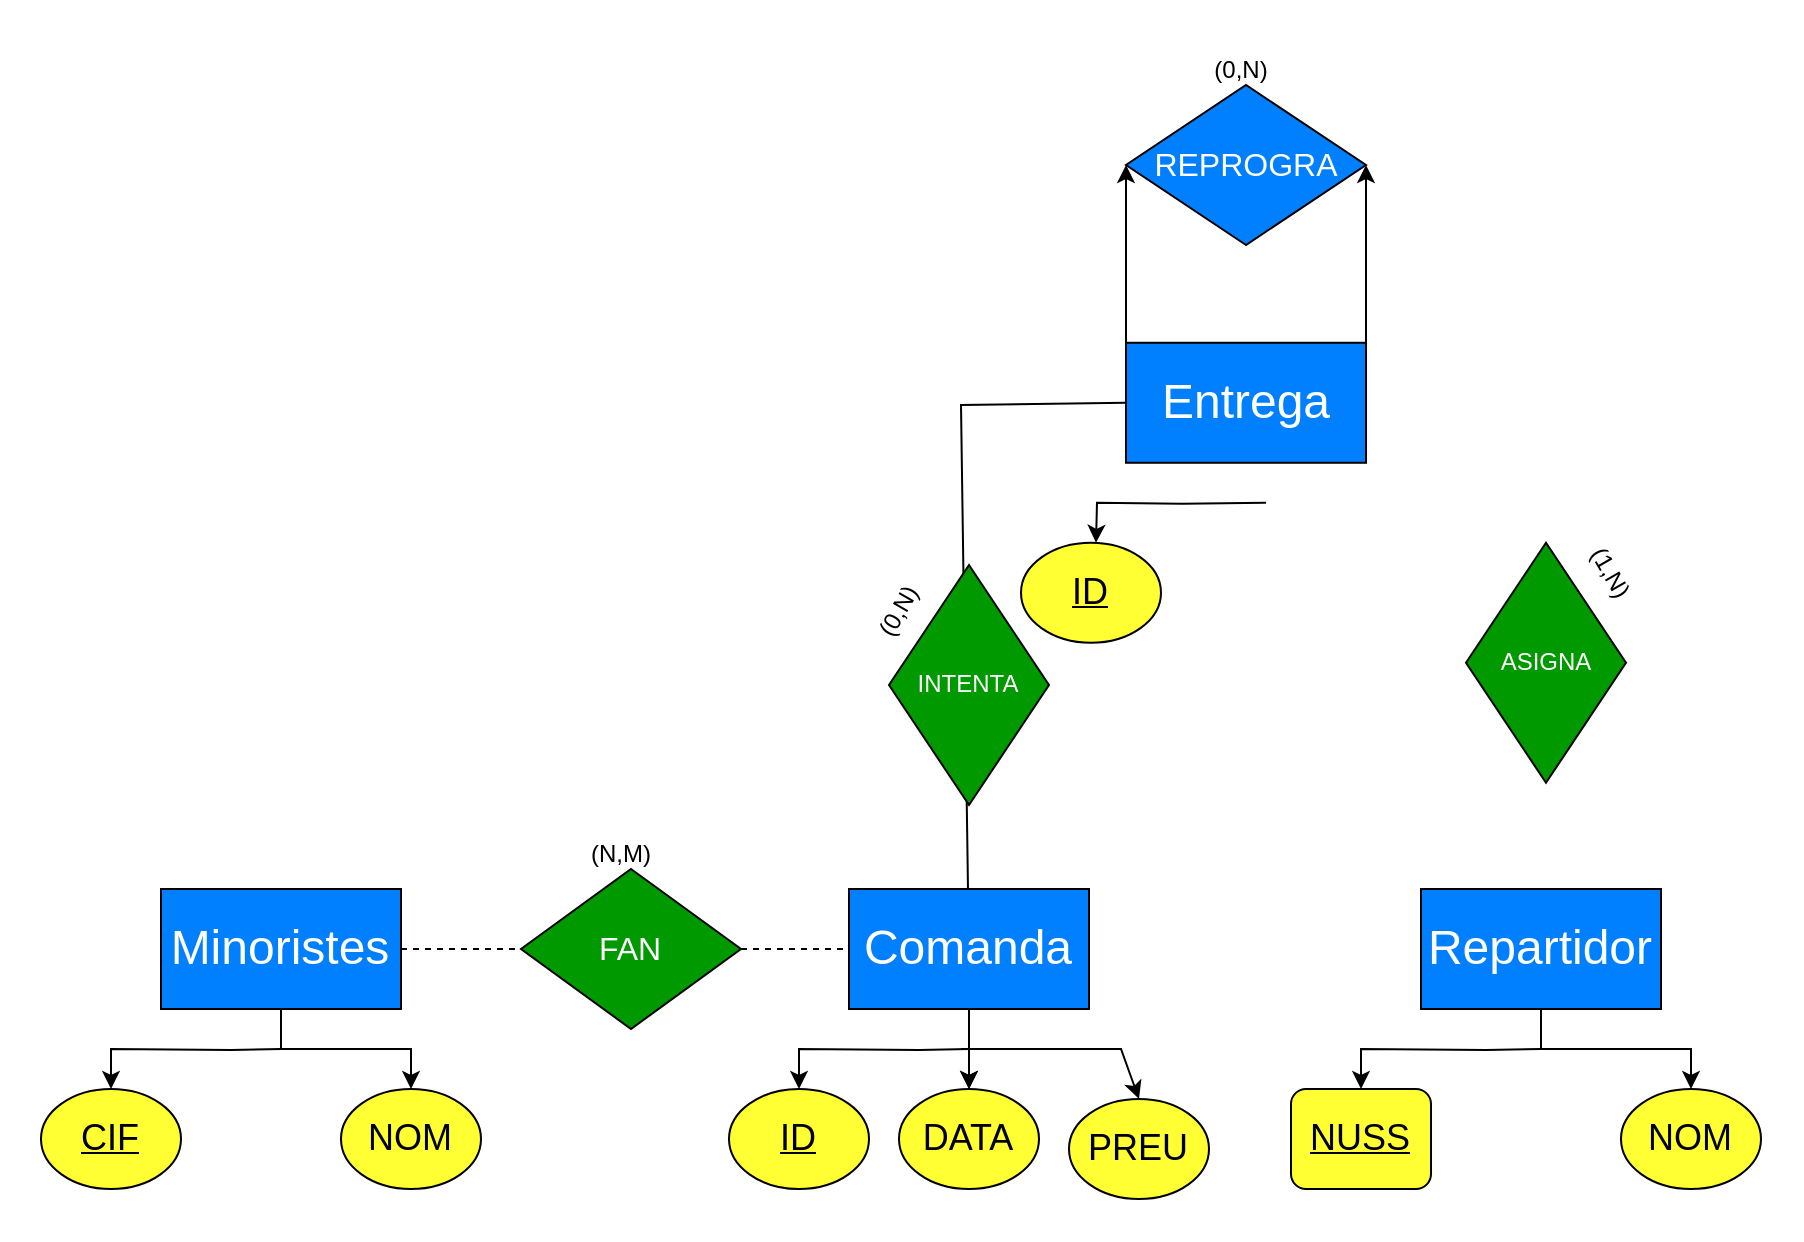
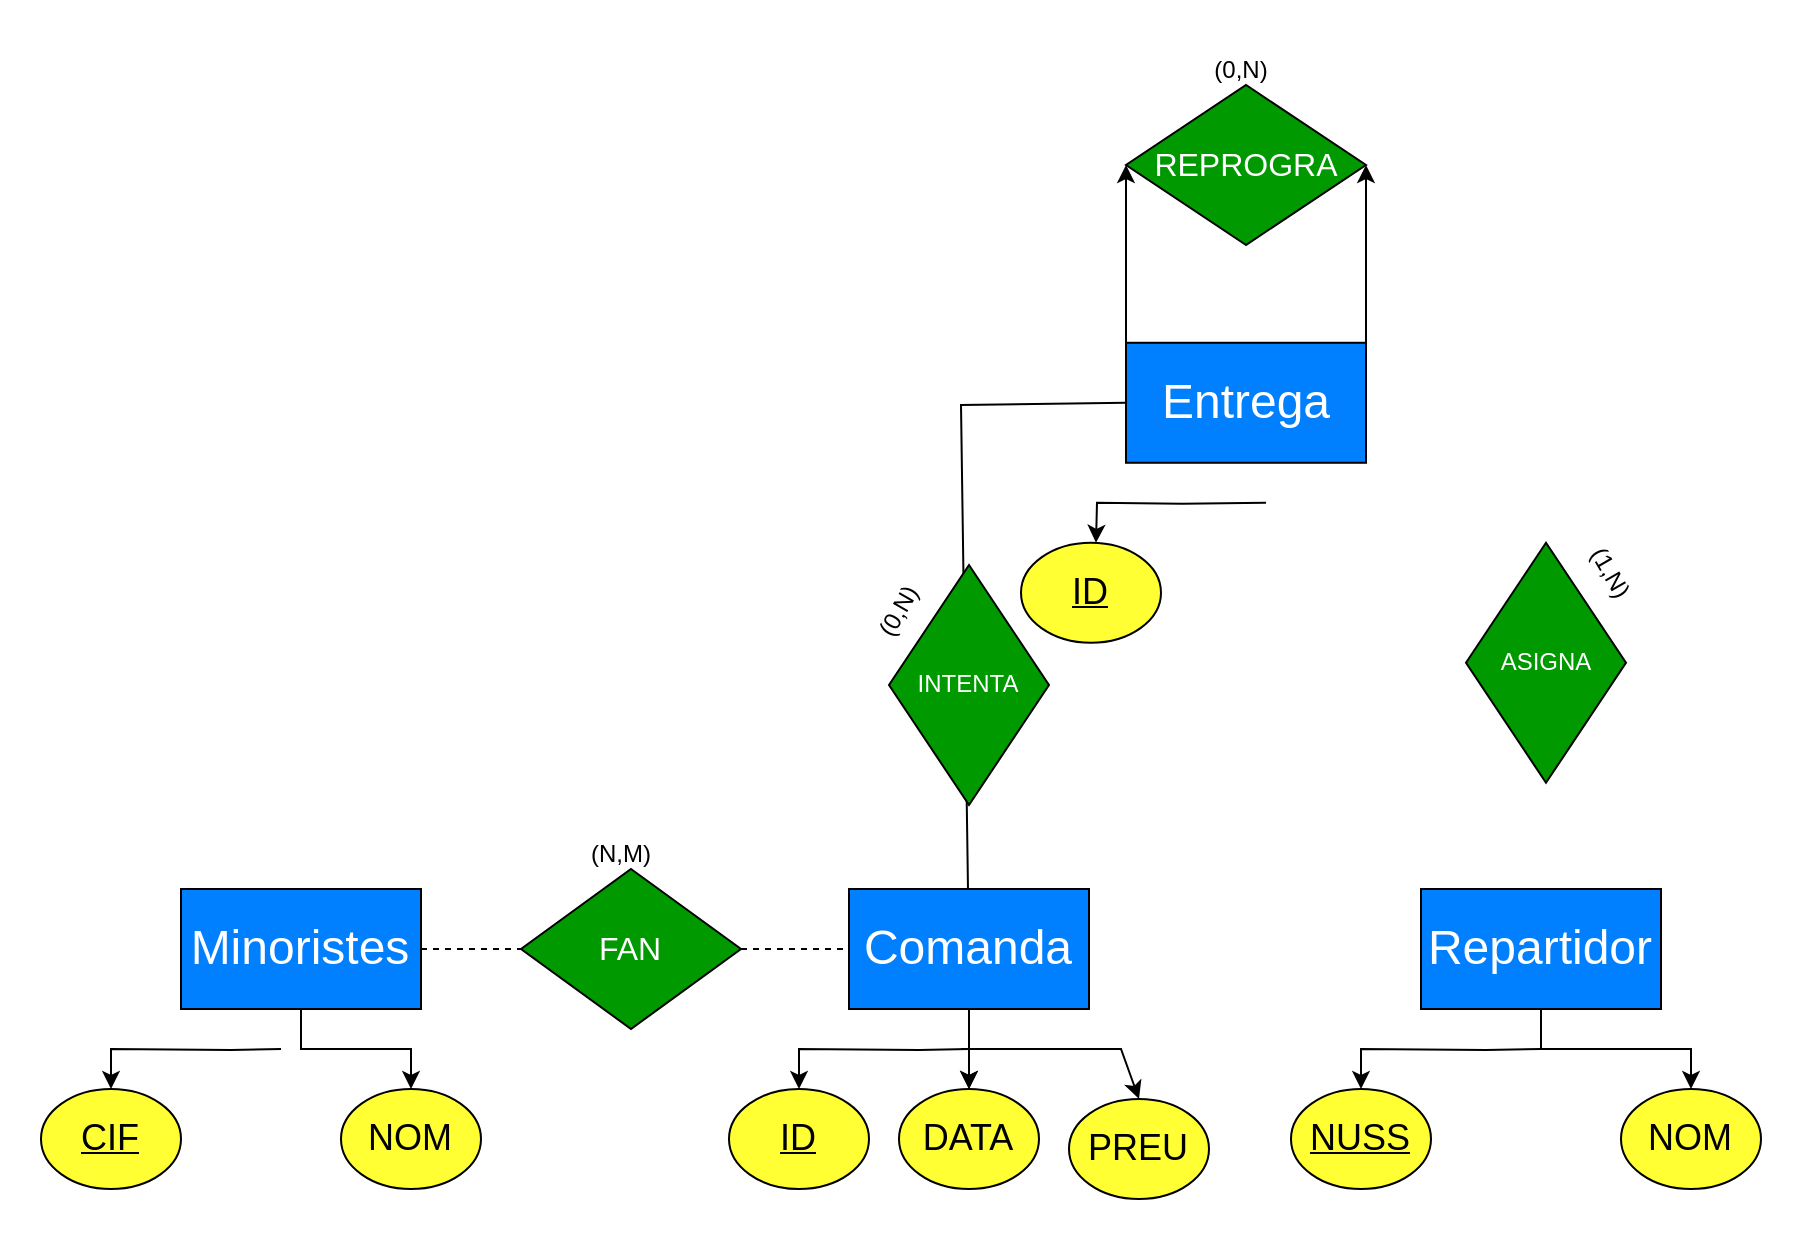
  <mxCell id="0" />
  <mxCell id="1" parent="0" />
  <mxCell id="2" value="" style="edgeStyle=orthogonalEdgeStyle;rounded=0;orthogonalLoop=1;jettySize=auto;html=1;" edge="1" parent="1" source="3" target="5"><mxGeometry relative="1" as="geometry" /></mxCell>
- <mxCell id="3" value="&lt;font style=&quot;font-size: 24px; color: rgb(255, 255, 255);&quot;&gt;Minoristes&lt;/font&gt;" style="rounded=0;whiteSpace=wrap;html=1;fillColor=#007FFF;" vertex="1" parent="1"><mxGeometry x="80" y="444" width="120" height="60" as="geometry" /></mxCell>
+ <mxCell id="3" value="&lt;font style=&quot;font-size: 24px; color: rgb(255, 255, 255);&quot;&gt;Minoristes&lt;/font&gt;" style="rounded=0;whiteSpace=wrap;html=1;fillColor=#007FFF;" vertex="1" parent="1"><mxGeometry x="90" y="444" width="120" height="60" as="geometry" /></mxCell>
  <mxCell id="4" value="&lt;u&gt;&lt;font style=&quot;font-size: 18px; color: rgb(0, 0, 0);&quot;&gt;CIF&lt;/font&gt;&lt;/u&gt;" style="ellipse;whiteSpace=wrap;html=1;fillColor=#FFFF33;" vertex="1" parent="1"><mxGeometry x="20" y="544" width="70" height="50" as="geometry" /></mxCell>
  <mxCell id="5" value="&lt;font style=&quot;font-size: 18px;&quot;&gt;NOM&lt;/font&gt;" style="ellipse;whiteSpace=wrap;html=1;fillColor=#FFFF33;" vertex="1" parent="1"><mxGeometry x="170" y="544" width="70" height="50" as="geometry" /></mxCell>
  <mxCell id="6" value="" style="edgeStyle=orthogonalEdgeStyle;rounded=0;orthogonalLoop=1;jettySize=auto;html=1;entryX=0.5;entryY=0;entryDx=0;entryDy=0;" edge="1" parent="1" target="4"><mxGeometry relative="1" as="geometry"><mxPoint x="140" y="524" as="sourcePoint" /><mxPoint x="135" y="554" as="targetPoint" /></mxGeometry></mxCell>
  <mxCell id="7" value="" style="edgeStyle=orthogonalEdgeStyle;rounded=0;orthogonalLoop=1;jettySize=auto;html=1;entryX=0.5;entryY=0;entryDx=0;entryDy=0;" edge="1" parent="1" source="9" target="22"><mxGeometry relative="1" as="geometry" /></mxCell>
  <mxCell id="8" value="" style="edgeStyle=orthogonalEdgeStyle;rounded=0;orthogonalLoop=1;jettySize=auto;html=1;" edge="1" parent="1" source="9" target="22"><mxGeometry relative="1" as="geometry" /></mxCell>
  <mxCell id="9" value="&lt;font color=&quot;#ffffff&quot;&gt;&lt;span style=&quot;font-size: 24px;&quot;&gt;Comanda&lt;/span&gt;&lt;/font&gt;" style="rounded=0;whiteSpace=wrap;html=1;fillColor=#007FFF;" vertex="1" parent="1"><mxGeometry x="424" y="444" width="120" height="60" as="geometry" /></mxCell>
  <mxCell id="10" value="&lt;u&gt;&lt;font style=&quot;font-size: 18px; color: rgb(0, 0, 0);&quot;&gt;ID&lt;/font&gt;&lt;/u&gt;" style="ellipse;whiteSpace=wrap;html=1;fillColor=#FFFF33;" vertex="1" parent="1"><mxGeometry x="364" y="544" width="70" height="50" as="geometry" /></mxCell>
  <mxCell id="11" value="&lt;span style=&quot;font-size: 18px;&quot;&gt;PREU&lt;/span&gt;" style="ellipse;whiteSpace=wrap;html=1;fillColor=#FFFF33;" vertex="1" parent="1"><mxGeometry x="534" y="549" width="70" height="50" as="geometry" /></mxCell>
  <mxCell id="12" value="" style="edgeStyle=orthogonalEdgeStyle;rounded=0;orthogonalLoop=1;jettySize=auto;html=1;entryX=0.5;entryY=0;entryDx=0;entryDy=0;" edge="1" parent="1" target="10"><mxGeometry relative="1" as="geometry"><mxPoint x="484" y="524" as="sourcePoint" /><mxPoint x="479" y="554" as="targetPoint" /></mxGeometry></mxCell>
  <mxCell id="13" value="" style="endArrow=none;html=1;rounded=0;exitX=1;exitY=0.5;exitDx=0;exitDy=0;entryX=0;entryY=0.5;entryDx=0;entryDy=0;dashed=1;" edge="1" parent="1" source="15" target="9"><mxGeometry width="50" height="50" relative="1" as="geometry"><mxPoint x="340" y="694" as="sourcePoint" /><mxPoint x="390" y="644" as="targetPoint" /></mxGeometry></mxCell>
  <mxCell id="14" value="" style="endArrow=none;html=1;rounded=0;exitX=1;exitY=0.5;exitDx=0;exitDy=0;entryX=0;entryY=0.5;entryDx=0;entryDy=0;dashed=1;" edge="1" parent="1" source="3" target="15"><mxGeometry width="50" height="50" relative="1" as="geometry"><mxPoint x="200" y="474" as="sourcePoint" /><mxPoint x="424" y="474" as="targetPoint" /></mxGeometry></mxCell>
  <mxCell id="15" value="&lt;font style=&quot;font-size: 16px; color: rgb(255, 255, 255);&quot;&gt;FAN&lt;/font&gt;" style="rhombus;whiteSpace=wrap;html=1;fillColor=#009900;" vertex="1" parent="1"><mxGeometry x="260" y="434" width="110" height="80" as="geometry" /></mxCell>
  <mxCell id="16" value="" style="edgeStyle=orthogonalEdgeStyle;rounded=0;orthogonalLoop=1;jettySize=auto;html=1;" edge="1" parent="1" source="17" target="19"><mxGeometry relative="1" as="geometry" /></mxCell>
  <mxCell id="17" value="&lt;font color=&quot;#ffffff&quot;&gt;&lt;span style=&quot;font-size: 24px;&quot;&gt;Repartidor&lt;/span&gt;&lt;/font&gt;" style="rounded=0;whiteSpace=wrap;html=1;fillColor=#007FFF;" vertex="1" parent="1"><mxGeometry x="710" y="444" width="120" height="60" as="geometry" /></mxCell>
- <mxCell id="18" value="&lt;u&gt;&lt;font style=&quot;font-size: 18px; color: rgb(0, 0, 0);&quot;&gt;NUSS&lt;/font&gt;&lt;/u&gt;" style="whiteSpace=wrap;html=1;fillColor=#FFFF33;rounded=1;" vertex="1" parent="1"><mxGeometry x="645" y="544" width="70" height="50" as="geometry" /></mxCell>
+ <mxCell id="18" value="&lt;u&gt;&lt;font style=&quot;font-size: 18px; color: rgb(0, 0, 0);&quot;&gt;NUSS&lt;/font&gt;&lt;/u&gt;" style="ellipse;whiteSpace=wrap;html=1;fillColor=#FFFF33;" vertex="1" parent="1"><mxGeometry x="645" y="544" width="70" height="50" as="geometry" /></mxCell>
  <mxCell id="19" value="&lt;font style=&quot;font-size: 18px;&quot;&gt;NOM&lt;/font&gt;" style="ellipse;whiteSpace=wrap;html=1;fillColor=#FFFF33;" vertex="1" parent="1"><mxGeometry x="810" y="544" width="70" height="50" as="geometry" /></mxCell>
  <mxCell id="20" value="" style="edgeStyle=orthogonalEdgeStyle;rounded=0;orthogonalLoop=1;jettySize=auto;html=1;entryX=0.5;entryY=0;entryDx=0;entryDy=0;" edge="1" parent="1" target="18"><mxGeometry relative="1" as="geometry"><mxPoint x="770" y="524" as="sourcePoint" /><mxPoint x="765" y="554" as="targetPoint" /></mxGeometry></mxCell>
  <mxCell id="21" value="(N,M)" style="text;html=1;align=center;verticalAlign=middle;resizable=0;points=[];autosize=1;strokeColor=none;fillColor=none;" vertex="1" parent="1"><mxGeometry x="285" y="412" width="50" height="30" as="geometry" /></mxCell>
  <mxCell id="22" value="&lt;span style=&quot;font-size: 18px;&quot;&gt;DATA&lt;/span&gt;" style="ellipse;whiteSpace=wrap;html=1;fillColor=#FFFF33;" vertex="1" parent="1"><mxGeometry x="449" y="544" width="70" height="50" as="geometry" /></mxCell>
  <mxCell id="23" value="" style="endArrow=classic;html=1;rounded=0;entryX=0.5;entryY=0;entryDx=0;entryDy=0;" edge="1" parent="1" target="11"><mxGeometry width="50" height="50" relative="1" as="geometry"><mxPoint x="480" y="524" as="sourcePoint" /><mxPoint x="430" y="644" as="targetPoint" /><Array as="points"><mxPoint x="530" y="524" /><mxPoint x="560" y="524" /></Array></mxGeometry></mxCell>
  <mxCell id="24" value="&lt;font color=&quot;#ffffff&quot;&gt;&lt;span style=&quot;font-size: 24px;&quot;&gt;Entrega&lt;/span&gt;&lt;/font&gt;" style="rounded=0;whiteSpace=wrap;html=1;fillColor=#007FFF;" vertex="1" parent="1"><mxGeometry x="562.5" y="170.89" width="120" height="60" as="geometry" /></mxCell>
  <mxCell id="25" value="&lt;span style=&quot;font-size: 18px;&quot;&gt;&lt;u&gt;ID&lt;/u&gt;&lt;/span&gt;" style="ellipse;whiteSpace=wrap;html=1;fillColor=#FFFF33;" vertex="1" parent="1"><mxGeometry x="510" y="270.89" width="70" height="50" as="geometry" /></mxCell>
  <mxCell id="26" value="" style="edgeStyle=orthogonalEdgeStyle;rounded=0;orthogonalLoop=1;jettySize=auto;html=1;entryX=0.5;entryY=0;entryDx=0;entryDy=0;" edge="1" parent="1"><mxGeometry relative="1" as="geometry"><mxPoint x="632.5" y="250.89" as="sourcePoint" /><mxPoint x="547.5" y="270.89" as="targetPoint" /></mxGeometry></mxCell>
  <mxCell id="27" value="" style="endArrow=classic;html=1;rounded=0;exitX=1;exitY=0;exitDx=0;exitDy=0;entryX=0;entryY=0.5;entryDx=0;entryDy=0;" edge="1" parent="1" source="24" target="28"><mxGeometry width="50" height="50" relative="1" as="geometry"><mxPoint x="518.5" y="210.89" as="sourcePoint" /><mxPoint x="517.391" y="111.999" as="targetPoint" /><Array as="points" /></mxGeometry></mxCell>
- <mxCell id="28" value="&lt;font style=&quot;font-size: 16px; color: rgb(255, 255, 255);&quot;&gt;REPROGRA&lt;/font&gt;" style="rhombus;whiteSpace=wrap;html=1;fillColor=#007fff;rotation=0;direction=west;" vertex="1" parent="1"><mxGeometry x="562.5" y="42" width="120" height="80" as="geometry" /></mxCell>
+ <mxCell id="28" value="&lt;font style=&quot;font-size: 16px; color: rgb(255, 255, 255);&quot;&gt;REPROGRA&lt;/font&gt;" style="rhombus;whiteSpace=wrap;html=1;fillColor=#009900;rotation=0;direction=west;" vertex="1" parent="1"><mxGeometry x="562.5" y="42" width="120" height="80" as="geometry" /></mxCell>
  <mxCell id="29" value="" style="endArrow=classic;html=1;rounded=0;exitX=0;exitY=0;exitDx=0;exitDy=0;entryX=1;entryY=0.5;entryDx=0;entryDy=0;" edge="1" parent="1" source="24" target="28"><mxGeometry width="50" height="50" relative="1" as="geometry"><mxPoint x="439.609" y="189.781" as="sourcePoint" /><mxPoint x="568.5" y="160.89" as="targetPoint" /></mxGeometry></mxCell>
  <mxCell id="30" value="" style="endArrow=none;html=1;rounded=0;exitX=0.5;exitY=0;exitDx=0;exitDy=0;entryX=0;entryY=0.5;entryDx=0;entryDy=0;" edge="1" parent="1" target="24"><mxGeometry width="50" height="50" relative="1" as="geometry"><mxPoint x="483.5" y="444" as="sourcePoint" /><mxPoint x="483.5" y="202" as="targetPoint" /><Array as="points"><mxPoint x="480" y="202" /></Array></mxGeometry></mxCell>
  <mxCell id="31" value="&lt;font style=&quot;color: rgb(255, 255, 255);&quot;&gt;INTENTA&lt;/font&gt;" style="rhombus;whiteSpace=wrap;html=1;fillColor=#009900;" vertex="1" parent="1"><mxGeometry x="444" y="282" width="80" height="120" as="geometry" /></mxCell>
  <mxCell id="32" value="&lt;font style=&quot;color: rgb(255, 255, 255);&quot;&gt;ASIGNA&lt;/font&gt;" style="rhombus;whiteSpace=wrap;html=1;fillColor=#009900;" vertex="1" parent="1"><mxGeometry x="732.5" y="270.89" width="80" height="120" as="geometry" /></mxCell>
  <mxCell id="33" value="(0,N)" style="text;html=1;align=center;verticalAlign=middle;resizable=0;points=[];autosize=1;strokeColor=none;fillColor=none;rotation=-60;" vertex="1" parent="1"><mxGeometry x="424" y="290.89" width="50" height="30" as="geometry" /></mxCell>
  <mxCell id="34" value="(1,N)" style="text;html=1;align=center;verticalAlign=middle;resizable=0;points=[];autosize=1;strokeColor=none;fillColor=none;rotation=60;" vertex="1" parent="1"><mxGeometry x="780" y="270.89" width="50" height="30" as="geometry" /></mxCell>
  <mxCell id="35" value="(0,N)" style="text;html=1;align=center;verticalAlign=middle;resizable=0;points=[];autosize=1;strokeColor=none;fillColor=none;" vertex="1" parent="1"><mxGeometry x="595" y="20" width="50" height="30" as="geometry" /></mxCell>
